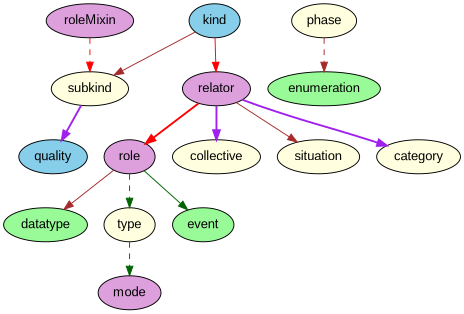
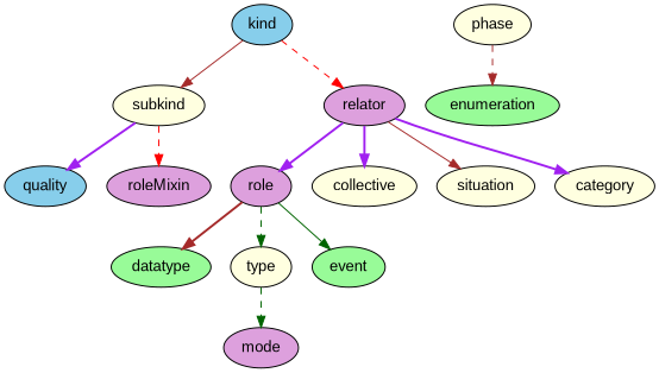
  strict digraph {
    fontname="Liberation Sans"
    node [fillcolor=lightyellow fontname="Liberation Sans" style=filled]
    edge [color=brown fontname="Liberation Sans" style=solid]
    kind [fillcolor=skyblue]
    subkind
    relator [fillcolor=plum]
    quality [fillcolor=skyblue]
    roleMixin [fillcolor=plum]
    role [fillcolor=plum]
    collective
    situation
    category
    enumeration [fillcolor=palegreen]
    phase
    datatype [fillcolor=palegreen]
    type
    event [fillcolor=palegreen]
    mode [fillcolor=plum]
    kind -> subkind
-   kind -> relator [color=red]
+   kind -> relator [color=red style=dashed]
    subkind -> quality [color=purple style=bold]
-   roleMixin -> subkind [color=red style=dashed]
-   relator -> role [color=red style=bold]
+   subkind -> roleMixin [color=red style=dashed]
+   relator -> role [color=purple style=bold]
    relator -> collective [color=purple style=bold]
    relator -> situation
    relator -> category [color=purple style=bold]
-   role -> datatype
+   role -> datatype [style=bold]
    role -> type [color=darkgreen style=dashed]
    role -> event [color=darkgreen]
    phase -> enumeration [style=dashed]
    type -> mode [color=darkgreen style=dashed]
  }
